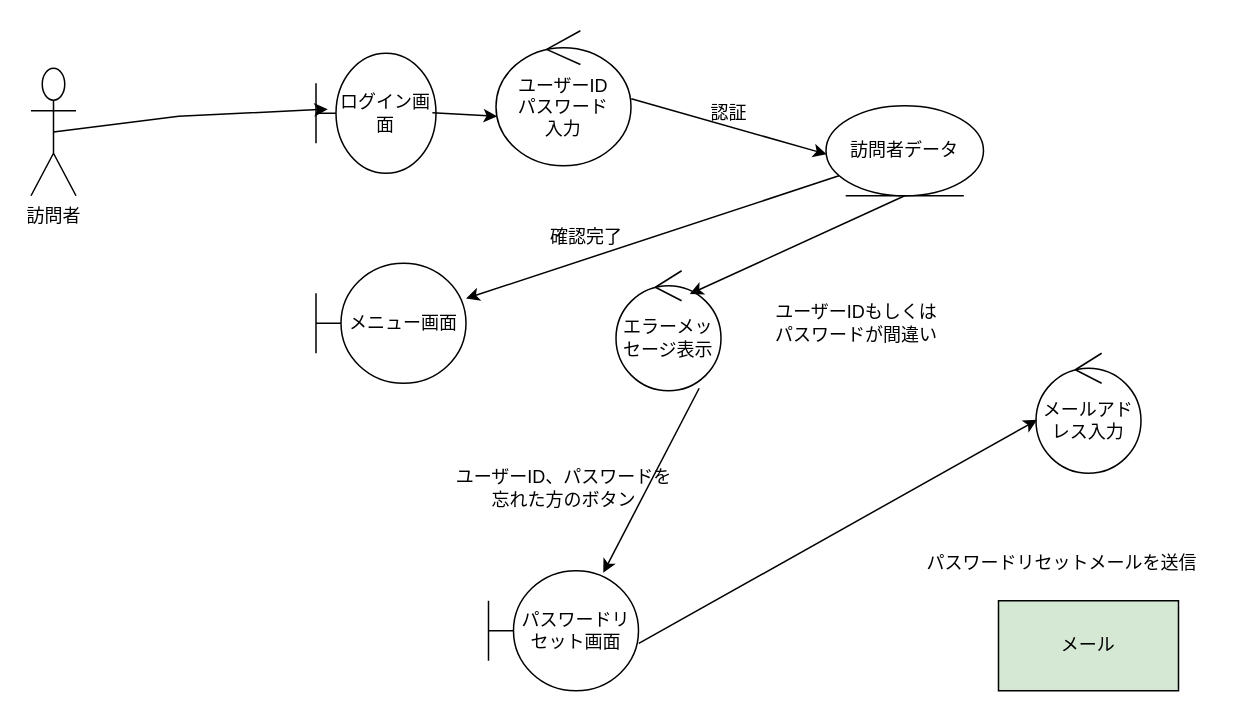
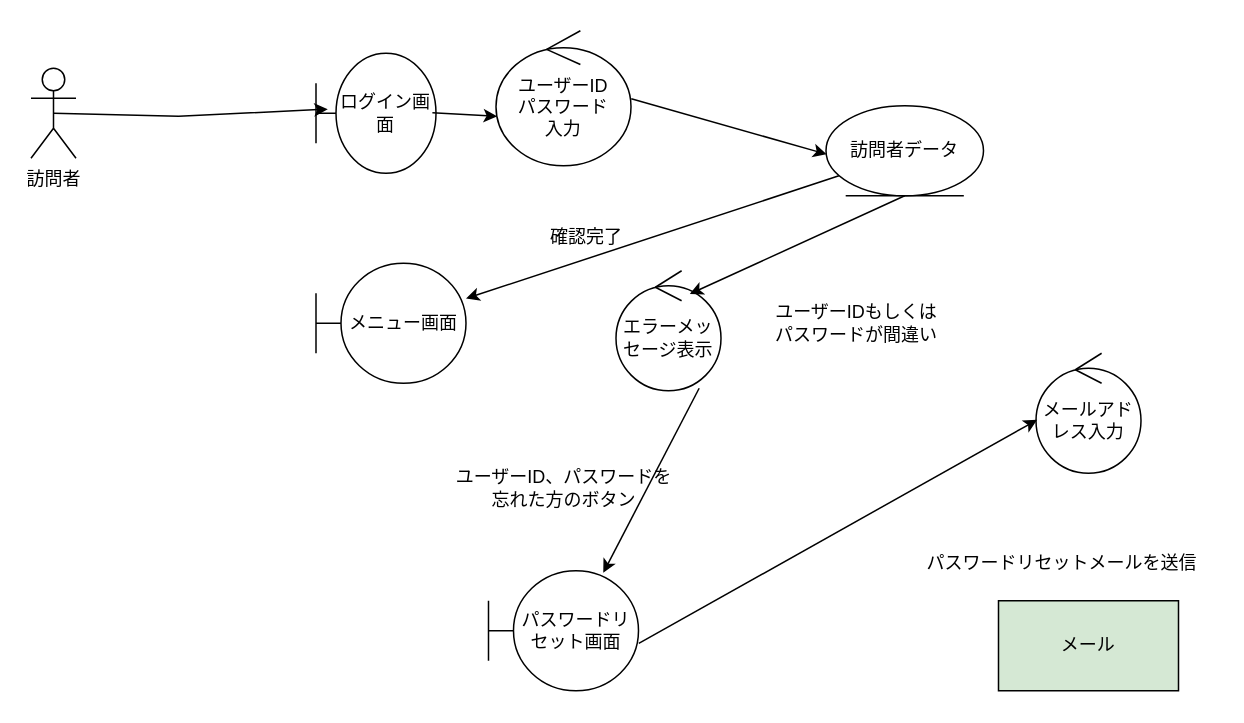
  <mxCell id="0" />
  <mxCell id="1" parent="0" />
- <mxCell id="2" value="訪問者" style="shape=umlActor;verticalLabelPosition=bottom;verticalAlign=top;html=1;outlineConnect=0;" parent="1" vertex="1"><mxGeometry x="20" y="45" width="30" height="85" as="geometry" /></mxCell>
+ <mxCell id="2" value="訪問者" style="shape=umlActor;verticalLabelPosition=bottom;verticalAlign=top;html=1;outlineConnect=0;" parent="1" vertex="1"><mxGeometry x="20" y="45" width="30" height="60" as="geometry" /></mxCell>
  <mxCell id="3" value="ログイン画面" style="shape=umlBoundary;whiteSpace=wrap;html=1;" parent="1" vertex="1"><mxGeometry x="210" y="35" width="80" height="80" as="geometry" /></mxCell>
  <mxCell id="4" value="ユーザーID&lt;div&gt;パスワード&lt;/div&gt;&lt;div&gt;入力&lt;/div&gt;" style="ellipse;shape=umlControl;whiteSpace=wrap;html=1;" parent="1" vertex="1"><mxGeometry x="330" y="20" width="90" height="90" as="geometry" /></mxCell>
  <mxCell id="5" value="&lt;span style=&quot;font-weight: normal;&quot;&gt;エラーメッセージ表示&lt;/span&gt;" style="ellipse;shape=umlControl;whiteSpace=wrap;html=1;fontStyle=1" parent="1" vertex="1"><mxGeometry x="410" y="180" width="70" height="80" as="geometry" /></mxCell>
  <mxCell id="6" value="メニュー画面" style="shape=umlBoundary;whiteSpace=wrap;html=1;" parent="1" vertex="1"><mxGeometry x="210" y="175" width="100" height="80" as="geometry" /></mxCell>
  <mxCell id="7" value="パスワードリセット画面" style="shape=umlBoundary;whiteSpace=wrap;html=1;" parent="1" vertex="1"><mxGeometry x="325" y="380" width="100" height="80" as="geometry" /></mxCell>
  <mxCell id="8" value="&lt;div&gt;メールアドレス入力&lt;/div&gt;" style="ellipse;shape=umlControl;whiteSpace=wrap;html=1;" parent="1" vertex="1"><mxGeometry x="690" y="235" width="70" height="80" as="geometry" /></mxCell>
  <mxCell id="9" value="" style="endArrow=classic;html=1;rounded=0;entryX=0.098;entryY=0.466;entryDx=0;entryDy=0;entryPerimeter=0;exitX=0.5;exitY=0.5;exitDx=0;exitDy=0;exitPerimeter=0;" parent="1" source="2" target="3" edge="1"><mxGeometry width="50" height="50" relative="1" as="geometry"><mxPoint x="48.48" y="67.04" as="sourcePoint" /><mxPoint x="210" y="82.96" as="targetPoint" /><Array as="points"><mxPoint x="118.48" y="77.04" /></Array></mxGeometry></mxCell>
  <mxCell id="10" value="" style="endArrow=classic;html=1;rounded=0;exitX=0.082;exitY=0.778;exitDx=0;exitDy=0;exitPerimeter=0;" parent="1" source="21" target="6" edge="1"><mxGeometry width="50" height="50" relative="1" as="geometry"><mxPoint x="330" y="135" as="sourcePoint" /><mxPoint x="475.1" y="67.64" as="targetPoint" /><Array as="points" /></mxGeometry></mxCell>
  <mxCell id="11" value="" style="endArrow=classic;html=1;rounded=0;entryX=0.008;entryY=0.634;entryDx=0;entryDy=0;entryPerimeter=0;exitX=0.97;exitY=0.496;exitDx=0;exitDy=0;exitPerimeter=0;" parent="1" source="3" target="4" edge="1"><mxGeometry width="50" height="50" relative="1" as="geometry"><mxPoint x="70" y="185" as="sourcePoint" /><mxPoint x="231.52" y="200.92" as="targetPoint" /><Array as="points" /></mxGeometry></mxCell>
  <mxCell id="12" value="" style="endArrow=classic;html=1;rounded=0;entryX=0.703;entryY=0.194;entryDx=0;entryDy=0;entryPerimeter=0;exitX=0.5;exitY=1;exitDx=0;exitDy=0;" parent="1" source="21" target="5" edge="1"><mxGeometry width="50" height="50" relative="1" as="geometry"><mxPoint x="590" y="165" as="sourcePoint" /><mxPoint x="420" y="115" as="targetPoint" /></mxGeometry></mxCell>
  <mxCell id="13" value="" style="endArrow=classic;html=1;rounded=0;exitX=0.792;exitY=0.979;exitDx=0;exitDy=0;exitPerimeter=0;entryX=0.765;entryY=0.017;entryDx=0;entryDy=0;entryPerimeter=0;" parent="1" source="5" target="7" edge="1"><mxGeometry width="50" height="50" relative="1" as="geometry"><mxPoint x="440" y="205" as="sourcePoint" /><mxPoint x="490" y="155" as="targetPoint" /></mxGeometry></mxCell>
  <mxCell id="14" value="" style="endArrow=classic;html=1;rounded=0;exitX=1.002;exitY=0.606;exitDx=0;exitDy=0;exitPerimeter=0;entryX=0.011;entryY=0.555;entryDx=0;entryDy=0;entryPerimeter=0;" parent="1" source="7" target="8" edge="1"><mxGeometry width="50" height="50" relative="1" as="geometry"><mxPoint x="710" y="235" as="sourcePoint" /><mxPoint x="570" y="265" as="targetPoint" /></mxGeometry></mxCell>
  <mxCell id="15" value="ユーザーIDもしくは&lt;br&gt;パスワードが間違い" style="text;html=1;align=center;verticalAlign=middle;resizable=0;points=[];autosize=1;strokeColor=none;fillColor=none;" parent="1" vertex="1"><mxGeometry x="505" y="195" width="130" height="40" as="geometry" /></mxCell>
  <mxCell id="16" value="ユーザーID、パスワードを&lt;br&gt;忘れた方のボタン" style="text;html=1;align=center;verticalAlign=middle;resizable=0;points=[];autosize=1;strokeColor=none;fillColor=none;" parent="1" vertex="1"><mxGeometry x="290" y="305" width="170" height="40" as="geometry" /></mxCell>
- <mxCell id="17" value="認証" style="text;html=1;align=center;verticalAlign=middle;resizable=0;points=[];autosize=1;strokeColor=none;fillColor=none;" parent="1" vertex="1"><mxGeometry x="460" y="60" width="50" height="30" as="geometry" /></mxCell>
  <mxCell id="18" value="&lt;div&gt;メール&lt;/div&gt;" style="rounded=0;whiteSpace=wrap;html=1;fillColor=#d5e8d4;" parent="1" vertex="1"><mxGeometry x="665" y="400" width="120" height="60" as="geometry" /></mxCell>
  <mxCell id="19" value="パスワードリセットメールを送信" style="text;html=1;align=center;verticalAlign=middle;resizable=0;points=[];autosize=1;strokeColor=none;fillColor=none;" parent="1" vertex="1"><mxGeometry x="607" y="360" width="200" height="30" as="geometry" /></mxCell>
  <mxCell id="20" value="" style="endArrow=classic;html=1;rounded=0;entryX=0.004;entryY=0.539;entryDx=0;entryDy=0;entryPerimeter=0;exitX=1.002;exitY=0.503;exitDx=0;exitDy=0;exitPerimeter=0;" parent="1" source="4" target="21" edge="1"><mxGeometry width="50" height="50" relative="1" as="geometry"><mxPoint x="420" y="65" as="sourcePoint" /><mxPoint x="680" y="68" as="targetPoint" /><Array as="points" /></mxGeometry></mxCell>
  <mxCell id="21" value="訪問者データ" style="ellipse;shape=umlEntity;whiteSpace=wrap;html=1;" parent="1" vertex="1"><mxGeometry x="550" y="70" width="105" height="60" as="geometry" /></mxCell>
  <mxCell id="22" value="確認完了" style="text;html=1;align=center;verticalAlign=middle;resizable=0;points=[];autosize=1;strokeColor=none;fillColor=none;" parent="1" vertex="1"><mxGeometry x="355" y="143" width="70" height="30" as="geometry" /></mxCell>
